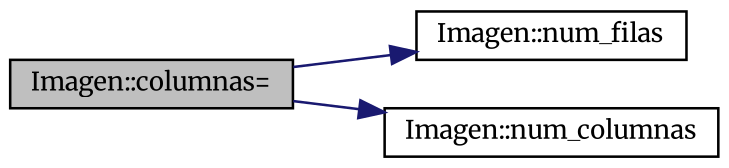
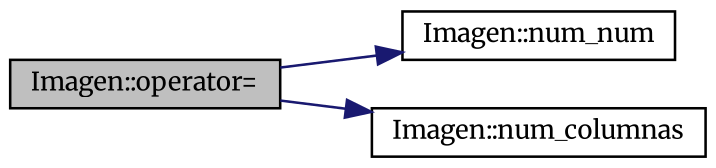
  digraph {
    fontname=Merriweather
    rankdir=LR
    node [color=black fillcolor=white fontname=Merriweather fontsize=10 shape=record style=filled]
    edge [color=midnightblue fontname=Merriweather fontsize=10 labelfontname=Helvetica labelfontsize=10 style=solid]
-   n1 [fillcolor=grey75 fontcolor=black height=0.2 label="Imagen::columnas=" width=0.4]
-   n2 [height=0.2 label="Imagen::num_filas" width=0.4]
+   n1 [fillcolor=grey75 fontcolor=black height=0.2 label="Imagen::operator=" width=0.4]
+   n2 [height=0.2 label="Imagen::num_num" width=0.4]
    n3 [height=0.2 label="Imagen::num_columnas" width=0.4]
    n1 -> n2
    n1 -> n3
  }
